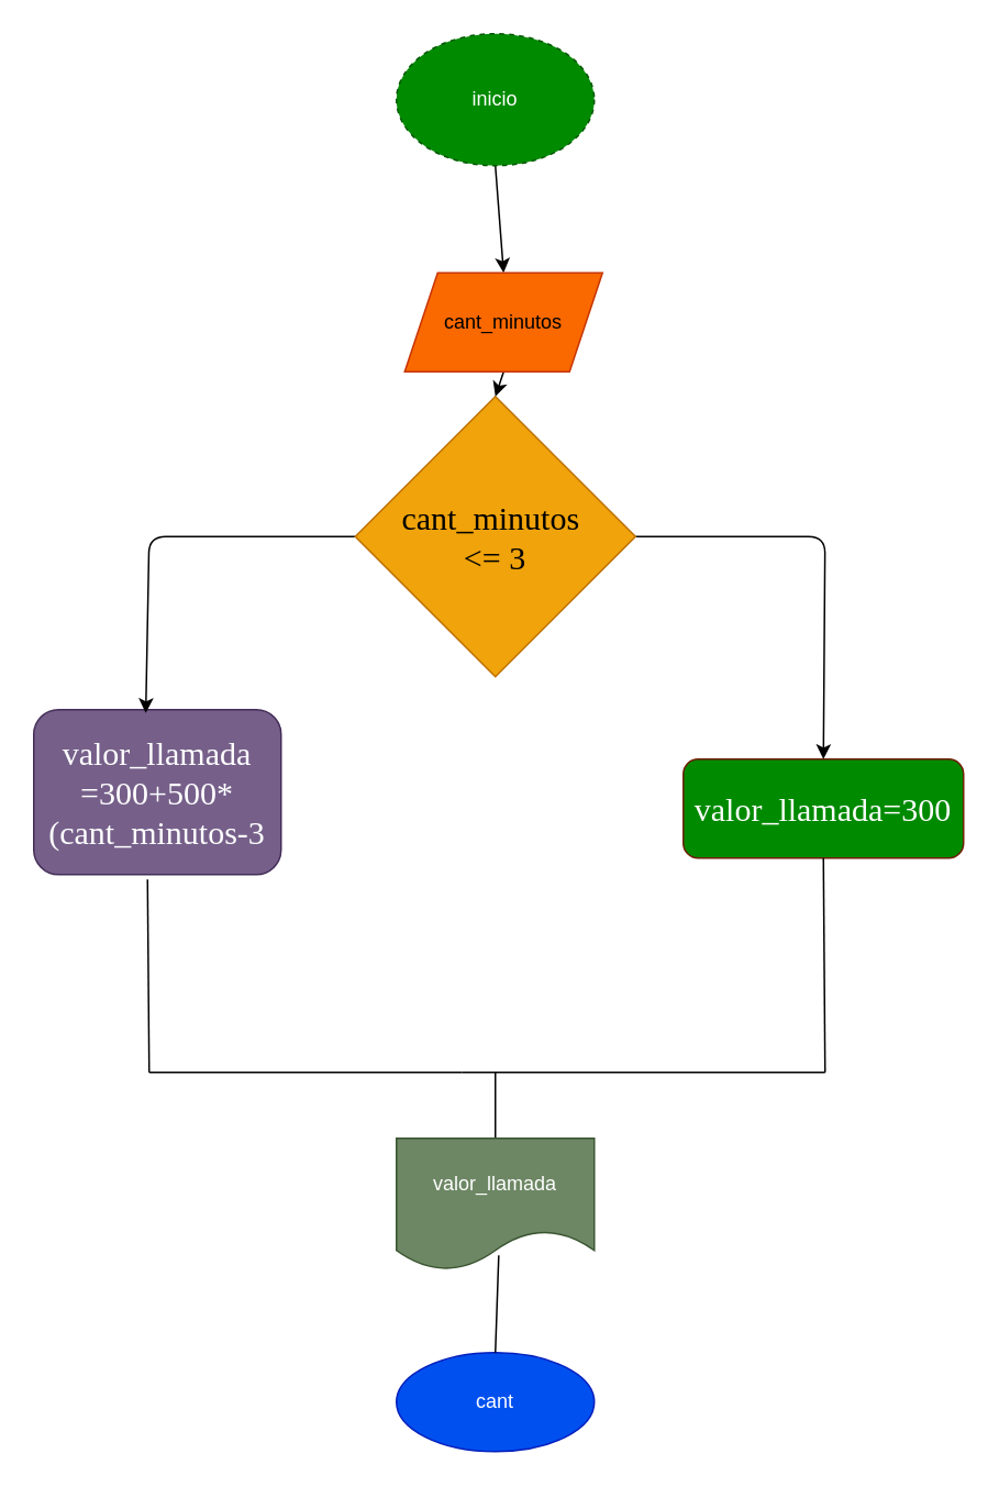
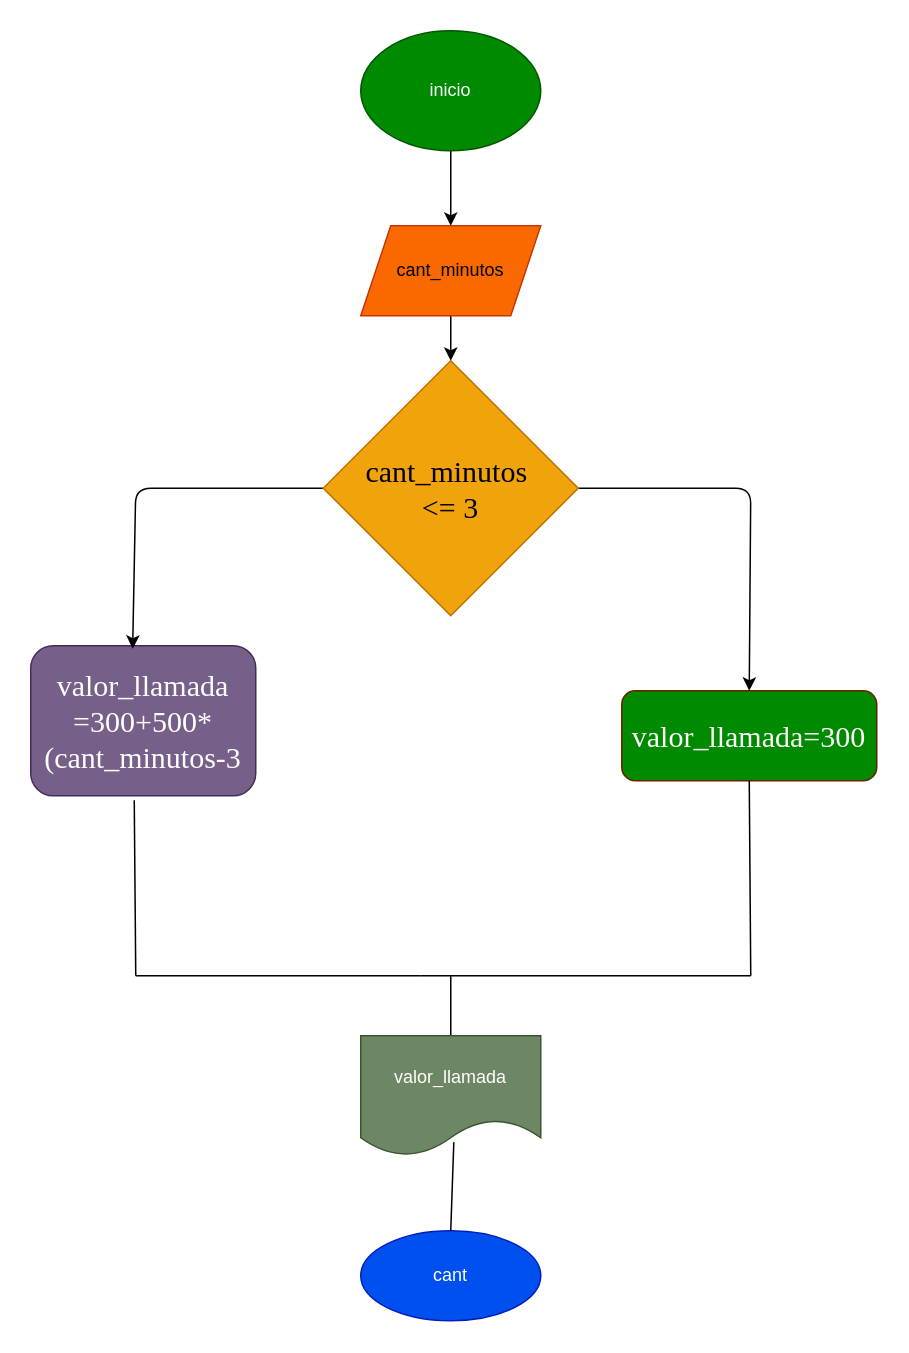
  <mxCell id="0" />
  <mxCell id="1" parent="0" />
  <mxCell id="2" value="valor_llamada=300" style="rounded=1;whiteSpace=wrap;html=1;hachureGap=4;fontFamily=Architects Daughter;fontSource=https%3A%2F%2Ffonts.googleapis.com%2Fcss%3Ffamily%3DArchitects%2BDaughter;fontSize=20;fillColor=#008a00;fontColor=#ffffff;strokeColor=#6D1F00;" vertex="1" parent="1"><mxGeometry x="414" y="460" width="170" height="60" as="geometry" /></mxCell>
  <mxCell id="3" value="valor_llamada&lt;br&gt;=300+500*(cant_minutos-3" style="rounded=1;whiteSpace=wrap;html=1;hachureGap=4;fontFamily=Architects Daughter;fontSource=https%3A%2F%2Ffonts.googleapis.com%2Fcss%3Ffamily%3DArchitects%2BDaughter;fontSize=20;fillColor=#76608a;fontColor=#ffffff;strokeColor=#432D57;" vertex="1" parent="1"><mxGeometry x="20" y="430" width="150" height="100" as="geometry" /></mxCell>
  <mxCell id="4" style="edgeStyle=none;hachureGap=4;html=1;exitX=1;exitY=0.5;exitDx=0;exitDy=0;fontFamily=Architects Daughter;fontSource=https%3A%2F%2Ffonts.googleapis.com%2Fcss%3Ffamily%3DArchitects%2BDaughter;fontSize=16;entryX=0.5;entryY=0;entryDx=0;entryDy=0;" edge="1" parent="1" source="6" target="2"><mxGeometry relative="1" as="geometry"><mxPoint x="500" y="450" as="targetPoint" /><Array as="points"><mxPoint x="500" y="325" /></Array></mxGeometry></mxCell>
  <mxCell id="5" style="edgeStyle=none;hachureGap=4;html=1;exitX=0;exitY=0.5;exitDx=0;exitDy=0;fontFamily=Architects Daughter;fontSource=https%3A%2F%2Ffonts.googleapis.com%2Fcss%3Ffamily%3DArchitects%2BDaughter;fontSize=16;entryX=0.453;entryY=0.02;entryDx=0;entryDy=0;entryPerimeter=0;" edge="1" parent="1" source="6" target="3"><mxGeometry relative="1" as="geometry"><mxPoint x="120" y="400" as="targetPoint" /><Array as="points"><mxPoint x="90" y="325" /></Array></mxGeometry></mxCell>
  <mxCell id="6" value="cant_minutos&amp;nbsp;&lt;br&gt;&amp;lt;= 3" style="rhombus;whiteSpace=wrap;html=1;hachureGap=4;fontFamily=Architects Daughter;fontSource=https%3A%2F%2Ffonts.googleapis.com%2Fcss%3Ffamily%3DArchitects%2BDaughter;fontSize=20;fillColor=#f0a30a;fontColor=#000000;strokeColor=#BD7000;" vertex="1" parent="1"><mxGeometry x="215" y="240" width="170" height="170" as="geometry" /></mxCell>
  <mxCell id="7" value="" style="endArrow=none;html=1;hachureGap=4;fontFamily=Architects Daughter;fontSource=https%3A%2F%2Ffonts.googleapis.com%2Fcss%3Ffamily%3DArchitects%2BDaughter;fontSize=16;entryX=0.46;entryY=1.03;entryDx=0;entryDy=0;entryPerimeter=0;" edge="1" parent="1" target="3"><mxGeometry width="50" height="50" relative="1" as="geometry"><mxPoint x="90" y="650" as="sourcePoint" /><mxPoint x="90" y="540" as="targetPoint" /></mxGeometry></mxCell>
  <mxCell id="8" value="" style="endArrow=none;html=1;" edge="1" parent="1"><mxGeometry width="50" height="50" relative="1" as="geometry"><mxPoint x="90" y="650" as="sourcePoint" /><mxPoint x="280" y="650" as="targetPoint" /></mxGeometry></mxCell>
  <mxCell id="9" value="" style="endArrow=none;html=1;entryX=0.5;entryY=1;entryDx=0;entryDy=0;" edge="1" parent="1" target="2"><mxGeometry width="50" height="50" relative="1" as="geometry"><mxPoint x="500" y="650" as="sourcePoint" /><mxPoint x="500" y="580" as="targetPoint" /></mxGeometry></mxCell>
  <mxCell id="10" value="" style="endArrow=none;html=1;" edge="1" parent="1"><mxGeometry width="50" height="50" relative="1" as="geometry"><mxPoint x="280" y="650" as="sourcePoint" /><mxPoint x="500" y="650" as="targetPoint" /></mxGeometry></mxCell>
  <mxCell id="11" style="edgeStyle=none;html=1;exitX=0.5;exitY=1;exitDx=0;exitDy=0;entryX=0.5;entryY=0;entryDx=0;entryDy=0;" edge="1" parent="1" source="12" target="16"><mxGeometry relative="1" as="geometry"><mxPoint x="300" y="150" as="targetPoint" /></mxGeometry></mxCell>
- <mxCell id="12" value="inicio" style="ellipse;whiteSpace=wrap;html=1;fillColor=#008a00;fontColor=#ffffff;strokeColor=#005700;dashed=1;" vertex="1" parent="1"><mxGeometry x="240" y="20" width="120" height="80" as="geometry" /></mxCell>
+ <mxCell id="12" value="inicio" style="ellipse;whiteSpace=wrap;html=1;fillColor=#008a00;fontColor=#ffffff;strokeColor=#005700;" vertex="1" parent="1"><mxGeometry x="240" y="20" width="120" height="80" as="geometry" /></mxCell>
  <mxCell id="13" value="cant" style="ellipse;whiteSpace=wrap;html=1;fillColor=#0050ef;fontColor=#ffffff;strokeColor=#001DBC;" vertex="1" parent="1"><mxGeometry x="240" y="820" width="120" height="60" as="geometry" /></mxCell>
  <mxCell id="14" value="" style="endArrow=none;html=1;" edge="1" parent="1" source="17"><mxGeometry width="50" height="50" relative="1" as="geometry"><mxPoint x="290" y="690" as="sourcePoint" /><mxPoint x="300" y="650" as="targetPoint" /></mxGeometry></mxCell>
  <mxCell id="15" style="edgeStyle=none;html=1;exitX=0.5;exitY=1;exitDx=0;exitDy=0;entryX=0.5;entryY=0;entryDx=0;entryDy=0;" edge="1" parent="1" source="16" target="6"><mxGeometry relative="1" as="geometry" /></mxCell>
- <mxCell id="16" value="cant_minutos" style="shape=parallelogram;perimeter=parallelogramPerimeter;whiteSpace=wrap;html=1;fixedSize=1;fillColor=#fa6800;fontColor=#000000;strokeColor=#C73500;" vertex="1" parent="1"><mxGeometry x="245" y="165" width="120" height="60" as="geometry" /></mxCell>
+ <mxCell id="16" value="cant_minutos" style="shape=parallelogram;perimeter=parallelogramPerimeter;whiteSpace=wrap;html=1;fixedSize=1;fillColor=#fa6800;fontColor=#000000;strokeColor=#C73500;" vertex="1" parent="1"><mxGeometry x="240" y="150" width="120" height="60" as="geometry" /></mxCell>
  <mxCell id="17" value="valor_llamada" style="shape=document;whiteSpace=wrap;html=1;boundedLbl=1;fillColor=#6d8764;fontColor=#ffffff;strokeColor=#3A5431;" vertex="1" parent="1"><mxGeometry x="240" y="690" width="120" height="80" as="geometry" /></mxCell>
  <mxCell id="18" value="" style="endArrow=none;html=1;entryX=0.517;entryY=0.888;entryDx=0;entryDy=0;entryPerimeter=0;exitX=0.5;exitY=0;exitDx=0;exitDy=0;" edge="1" parent="1" source="13" target="17"><mxGeometry width="50" height="50" relative="1" as="geometry"><mxPoint x="300" y="820" as="sourcePoint" /><mxPoint x="350" y="770" as="targetPoint" /></mxGeometry></mxCell>
